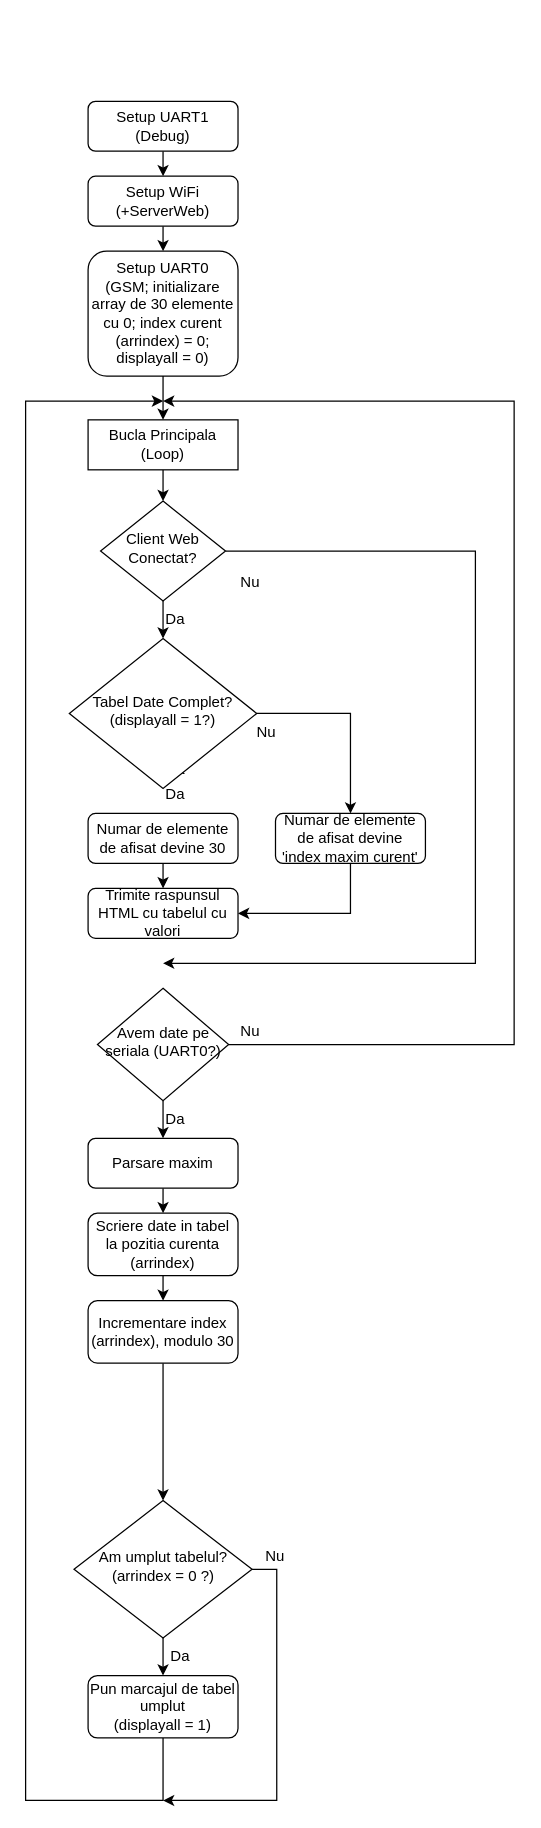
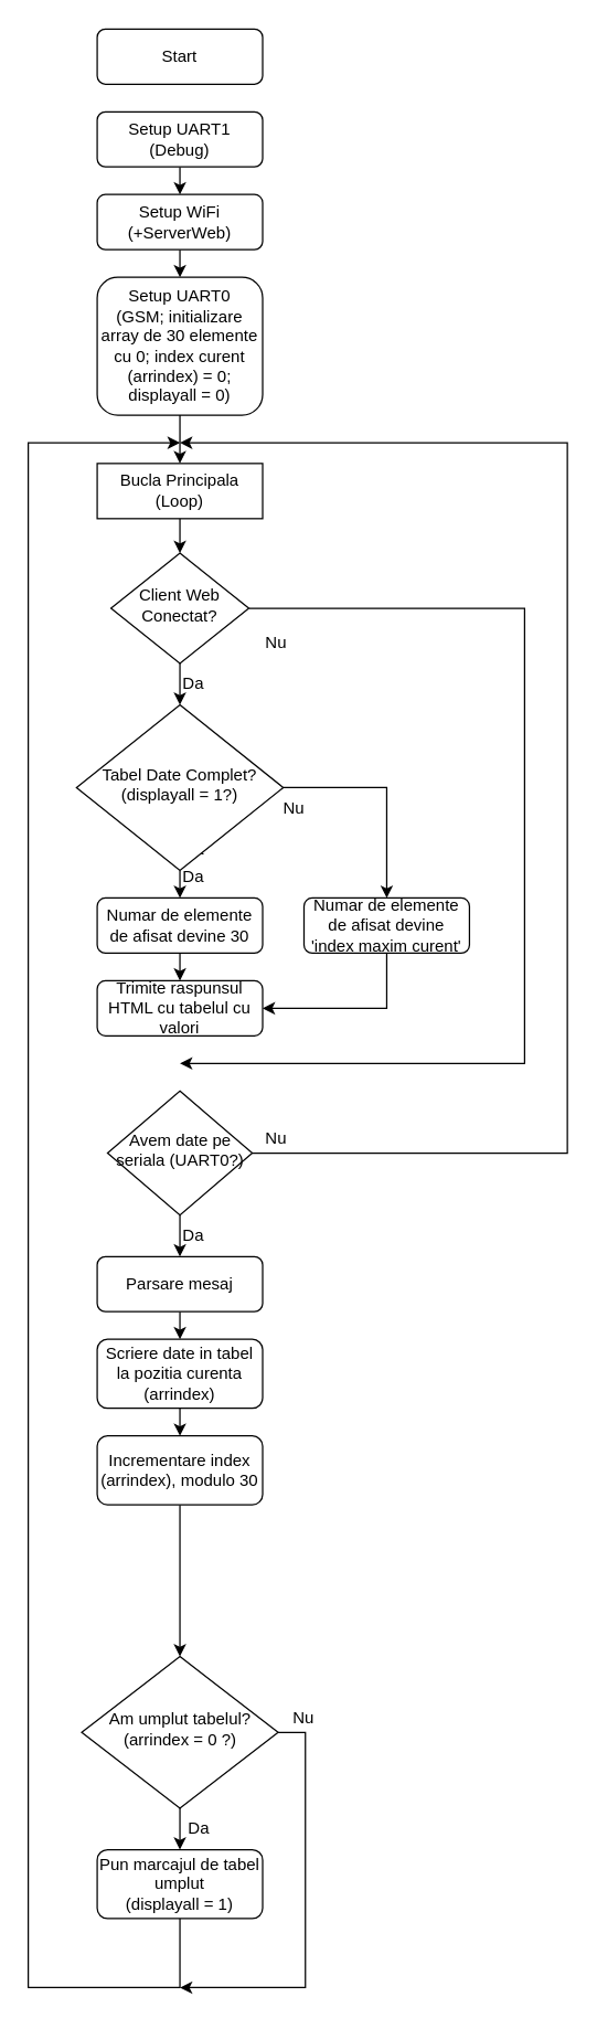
  <mxCell id="0" />
  <mxCell id="1" parent="0" />
+ <mxCell id="2" value="Start" style="rounded=1;whiteSpace=wrap;html=1;fontSize=12;glass=0;strokeWidth=1;shadow=0;" parent="1" vertex="1"><mxGeometry x="70" y="20" width="120" height="40" as="geometry" /></mxCell>
  <mxCell id="3" style="edgeStyle=orthogonalEdgeStyle;rounded=0;orthogonalLoop=1;jettySize=auto;html=1;exitX=0.5;exitY=1;exitDx=0;exitDy=0;entryX=0.5;entryY=0;entryDx=0;entryDy=0;" parent="1" source="5" target="20" edge="1"><mxGeometry relative="1" as="geometry" /></mxCell>
  <mxCell id="4" style="edgeStyle=orthogonalEdgeStyle;rounded=0;orthogonalLoop=1;jettySize=auto;html=1;exitX=1;exitY=0.5;exitDx=0;exitDy=0;" parent="1" source="5" edge="1"><mxGeometry relative="1" as="geometry"><mxPoint x="130" y="770" as="targetPoint" /><Array as="points"><mxPoint x="380" y="440" /><mxPoint x="380" y="770" /></Array></mxGeometry></mxCell>
  <mxCell id="5" value="Client Web Conectat?" style="rhombus;whiteSpace=wrap;html=1;shadow=0;fontFamily=Helvetica;fontSize=12;align=center;strokeWidth=1;spacing=6;spacingTop=-4;" parent="1" vertex="1"><mxGeometry x="80" y="400" width="100" height="80" as="geometry" /></mxCell>
  <mxCell id="6" style="edgeStyle=orthogonalEdgeStyle;rounded=0;orthogonalLoop=1;jettySize=auto;html=1;entryX=0.5;entryY=0;entryDx=0;entryDy=0;" parent="1" target="8" edge="1"><mxGeometry relative="1" as="geometry"><mxPoint x="130" y="110" as="sourcePoint" /></mxGeometry></mxCell>
  <mxCell id="7" style="edgeStyle=orthogonalEdgeStyle;rounded=0;orthogonalLoop=1;jettySize=auto;html=1;exitX=0.5;exitY=1;exitDx=0;exitDy=0;entryX=0.5;entryY=0;entryDx=0;entryDy=0;" parent="1" source="8" target="15" edge="1"><mxGeometry relative="1" as="geometry" /></mxCell>
  <mxCell id="8" value="Setup UART1&lt;br&gt;(Debug)" style="rounded=1;whiteSpace=wrap;html=1;fontSize=12;glass=0;strokeWidth=1;shadow=0;" parent="1" vertex="1"><mxGeometry x="70" y="80" width="120" height="40" as="geometry" /></mxCell>
  <mxCell id="9" style="edgeStyle=orthogonalEdgeStyle;rounded=0;orthogonalLoop=1;jettySize=auto;html=1;exitX=0.5;exitY=1;exitDx=0;exitDy=0;entryX=0.5;entryY=0;entryDx=0;entryDy=0;" parent="1" source="10" target="5" edge="1"><mxGeometry relative="1" as="geometry" /></mxCell>
  <mxCell id="10" value="Bucla Principala&lt;br&gt;(Loop)" style="whiteSpace=wrap;html=1;fontSize=12;glass=0;strokeWidth=1;shadow=0;rounded=0;" parent="1" vertex="1"><mxGeometry x="70" y="335" width="120" height="40" as="geometry" /></mxCell>
  <mxCell id="11" value="Da" style="text;html=1;strokeColor=none;fillColor=none;align=center;verticalAlign=middle;whiteSpace=wrap;rounded=0;" parent="1" vertex="1"><mxGeometry x="110" y="600" width="60" height="30" as="geometry" /></mxCell>
  <mxCell id="12" style="edgeStyle=orthogonalEdgeStyle;rounded=0;orthogonalLoop=1;jettySize=auto;html=1;exitX=0.5;exitY=1;exitDx=0;exitDy=0;entryX=0.5;entryY=0;entryDx=0;entryDy=0;" parent="1" source="13" target="24" edge="1"><mxGeometry relative="1" as="geometry" /></mxCell>
  <mxCell id="13" value="Numar de elemente de afisat devine 30" style="rounded=1;whiteSpace=wrap;html=1;fontSize=12;glass=0;strokeWidth=1;shadow=0;" parent="1" vertex="1"><mxGeometry x="70" y="650" width="120" height="40" as="geometry" /></mxCell>
  <mxCell id="14" style="edgeStyle=orthogonalEdgeStyle;rounded=0;orthogonalLoop=1;jettySize=auto;html=1;exitX=0.5;exitY=1;exitDx=0;exitDy=0;entryX=0.5;entryY=0;entryDx=0;entryDy=0;" parent="1" source="15" target="17" edge="1"><mxGeometry relative="1" as="geometry" /></mxCell>
  <mxCell id="15" value="Setup WiFi&lt;br&gt;(+ServerWeb)" style="rounded=1;whiteSpace=wrap;html=1;fontSize=12;glass=0;strokeWidth=1;shadow=0;" parent="1" vertex="1"><mxGeometry x="70" y="140" width="120" height="40" as="geometry" /></mxCell>
  <mxCell id="16" style="edgeStyle=orthogonalEdgeStyle;rounded=0;orthogonalLoop=1;jettySize=auto;html=1;exitX=0.5;exitY=1;exitDx=0;exitDy=0;" parent="1" source="17" target="10" edge="1"><mxGeometry relative="1" as="geometry" /></mxCell>
  <mxCell id="17" value="Setup UART0&lt;br&gt;(GSM; initializare array de 30 elemente cu 0; index curent (arrindex) = 0; displayall = 0)" style="rounded=1;whiteSpace=wrap;html=1;fontSize=12;glass=0;strokeWidth=1;shadow=0;" parent="1" vertex="1"><mxGeometry x="70" y="200" width="120" height="100" as="geometry" /></mxCell>
+ <mxCell id="18" style="edgeStyle=orthogonalEdgeStyle;rounded=0;orthogonalLoop=1;jettySize=auto;html=1;exitX=0.5;exitY=1;exitDx=0;exitDy=0;entryX=0.5;entryY=0;entryDx=0;entryDy=0;" parent="1" source="20" target="13" edge="1"><mxGeometry relative="1" as="geometry" /></mxCell>
  <mxCell id="19" style="edgeStyle=orthogonalEdgeStyle;rounded=0;orthogonalLoop=1;jettySize=auto;html=1;exitX=1;exitY=0.5;exitDx=0;exitDy=0;" parent="1" source="20" target="22" edge="1"><mxGeometry relative="1" as="geometry" /></mxCell>
  <mxCell id="20" value="Tabel Date Complet?&lt;br&gt;(displayall = 1?)" style="rhombus;whiteSpace=wrap;html=1;shadow=0;fontFamily=Helvetica;fontSize=12;align=center;strokeWidth=1;spacing=6;spacingTop=-4;" parent="1" vertex="1"><mxGeometry x="55" y="510" width="150" height="120" as="geometry" /></mxCell>
  <mxCell id="21" style="edgeStyle=orthogonalEdgeStyle;rounded=0;orthogonalLoop=1;jettySize=auto;html=1;exitX=0.5;exitY=1;exitDx=0;exitDy=0;entryX=1;entryY=0.5;entryDx=0;entryDy=0;" parent="1" source="22" target="24" edge="1"><mxGeometry relative="1" as="geometry" /></mxCell>
  <mxCell id="22" value="Numar de elemente de afisat devine 'index maxim curent'" style="rounded=1;whiteSpace=wrap;html=1;fontSize=12;glass=0;strokeWidth=1;shadow=0;" parent="1" vertex="1"><mxGeometry x="220" y="650" width="120" height="40" as="geometry" /></mxCell>
  <mxCell id="23" value="Nu" style="text;html=1;strokeColor=none;fillColor=none;align=center;verticalAlign=middle;whiteSpace=wrap;rounded=0;" parent="1" vertex="1"><mxGeometry x="182.5" y="570" width="60" height="30" as="geometry" /></mxCell>
  <mxCell id="24" value="Trimite raspunsul HTML cu tabelul cu valori" style="rounded=1;whiteSpace=wrap;html=1;fontSize=12;glass=0;strokeWidth=1;shadow=0;" parent="1" vertex="1"><mxGeometry x="70" y="710" width="120" height="40" as="geometry" /></mxCell>
  <mxCell id="25" style="edgeStyle=orthogonalEdgeStyle;rounded=0;orthogonalLoop=1;jettySize=auto;html=1;exitX=0.5;exitY=1;exitDx=0;exitDy=0;entryX=0.5;entryY=0;entryDx=0;entryDy=0;" parent="1" source="27" target="31" edge="1"><mxGeometry relative="1" as="geometry" /></mxCell>
  <mxCell id="26" style="edgeStyle=orthogonalEdgeStyle;rounded=0;orthogonalLoop=1;jettySize=auto;html=1;exitX=1;exitY=0.5;exitDx=0;exitDy=0;" parent="1" source="27" edge="1"><mxGeometry relative="1" as="geometry"><mxPoint x="130" y="320" as="targetPoint" /><Array as="points"><mxPoint x="411" y="835" /><mxPoint x="411" y="320" /></Array></mxGeometry></mxCell>
  <mxCell id="27" value="Avem date pe&lt;br&gt;seriala (UART0?)" style="rhombus;whiteSpace=wrap;html=1;shadow=0;fontFamily=Helvetica;fontSize=12;align=center;strokeWidth=1;spacing=6;spacingTop=-4;" parent="1" vertex="1"><mxGeometry x="77.5" y="790" width="105" height="90" as="geometry" /></mxCell>
  <mxCell id="28" value="Nu" style="text;html=1;strokeColor=none;fillColor=none;align=center;verticalAlign=middle;whiteSpace=wrap;rounded=0;" parent="1" vertex="1"><mxGeometry x="170" y="450" width="60" height="30" as="geometry" /></mxCell>
  <mxCell id="29" value="Da" style="text;html=1;strokeColor=none;fillColor=none;align=center;verticalAlign=middle;whiteSpace=wrap;rounded=0;" parent="1" vertex="1"><mxGeometry x="110" y="480" width="60" height="30" as="geometry" /></mxCell>
  <mxCell id="30" style="edgeStyle=orthogonalEdgeStyle;rounded=0;orthogonalLoop=1;jettySize=auto;html=1;exitX=0.5;exitY=1;exitDx=0;exitDy=0;entryX=0.5;entryY=0;entryDx=0;entryDy=0;" parent="1" source="31" target="35" edge="1"><mxGeometry relative="1" as="geometry" /></mxCell>
- <mxCell id="31" value="Parsare maxim" style="rounded=1;whiteSpace=wrap;html=1;fontSize=12;glass=0;strokeWidth=1;shadow=0;" parent="1" vertex="1"><mxGeometry x="70" y="910" width="120" height="40" as="geometry" /></mxCell>
+ <mxCell id="31" value="Parsare mesaj" style="rounded=1;whiteSpace=wrap;html=1;fontSize=12;glass=0;strokeWidth=1;shadow=0;" parent="1" vertex="1"><mxGeometry x="70" y="910" width="120" height="40" as="geometry" /></mxCell>
  <mxCell id="32" value="Da" style="text;html=1;strokeColor=none;fillColor=none;align=center;verticalAlign=middle;whiteSpace=wrap;rounded=0;" parent="1" vertex="1"><mxGeometry x="110" y="880" width="60" height="30" as="geometry" /></mxCell>
  <mxCell id="33" value="Da" style="text;html=1;strokeColor=none;fillColor=none;align=center;verticalAlign=middle;whiteSpace=wrap;rounded=0;" parent="1" vertex="1"><mxGeometry x="110" y="620" width="60" height="30" as="geometry" /></mxCell>
  <mxCell id="34" style="edgeStyle=orthogonalEdgeStyle;rounded=0;orthogonalLoop=1;jettySize=auto;html=1;exitX=0.5;exitY=1;exitDx=0;exitDy=0;entryX=0.5;entryY=0;entryDx=0;entryDy=0;" parent="1" source="35" target="37" edge="1"><mxGeometry relative="1" as="geometry" /></mxCell>
  <mxCell id="35" value="Scriere date in tabel la pozitia curenta (arrindex)" style="rounded=1;whiteSpace=wrap;html=1;fontSize=12;glass=0;strokeWidth=1;shadow=0;" parent="1" vertex="1"><mxGeometry x="70" y="970" width="120" height="50" as="geometry" /></mxCell>
  <mxCell id="36" style="edgeStyle=orthogonalEdgeStyle;rounded=0;orthogonalLoop=1;jettySize=auto;html=1;exitX=0.5;exitY=1;exitDx=0;exitDy=0;entryX=0.5;entryY=0;entryDx=0;entryDy=0;" parent="1" source="37" target="40" edge="1"><mxGeometry relative="1" as="geometry" /></mxCell>
  <mxCell id="37" value="Incrementare index (arrindex), modulo 30" style="rounded=1;whiteSpace=wrap;html=1;fontSize=12;glass=0;strokeWidth=1;shadow=0;" parent="1" vertex="1"><mxGeometry x="70" y="1040" width="120" height="50" as="geometry" /></mxCell>
  <mxCell id="38" style="edgeStyle=orthogonalEdgeStyle;rounded=0;orthogonalLoop=1;jettySize=auto;html=1;exitX=0.5;exitY=1;exitDx=0;exitDy=0;entryX=0.5;entryY=0;entryDx=0;entryDy=0;" parent="1" source="40" target="42" edge="1"><mxGeometry relative="1" as="geometry" /></mxCell>
  <mxCell id="39" style="edgeStyle=orthogonalEdgeStyle;rounded=0;orthogonalLoop=1;jettySize=auto;html=1;exitX=1;exitY=0.5;exitDx=0;exitDy=0;" edge="1" parent="1" source="40"><mxGeometry relative="1" as="geometry"><mxPoint x="130" y="1440" as="targetPoint" /><Array as="points"><mxPoint x="221" y="1255" /><mxPoint x="221" y="1440" /></Array></mxGeometry></mxCell>
  <mxCell id="40" value="Am umplut tabelul?&lt;br&gt;(arrindex = 0 ?)" style="rhombus;whiteSpace=wrap;html=1;shadow=0;fontFamily=Helvetica;fontSize=12;align=center;strokeWidth=1;spacing=6;spacingTop=-4;" parent="1" vertex="1"><mxGeometry x="58.75" y="1200" width="142.5" height="110" as="geometry" /></mxCell>
  <mxCell id="41" style="edgeStyle=orthogonalEdgeStyle;rounded=0;orthogonalLoop=1;jettySize=auto;html=1;exitX=0.5;exitY=1;exitDx=0;exitDy=0;" parent="1" source="42" edge="1"><mxGeometry relative="1" as="geometry"><mxPoint x="130" y="320" as="targetPoint" /><Array as="points"><mxPoint x="130" y="1440" /><mxPoint x="20" y="1440" /><mxPoint x="20" y="320" /></Array></mxGeometry></mxCell>
  <mxCell id="42" value="Pun marcajul de tabel umplut&lt;br&gt;(displayall = 1)" style="rounded=1;whiteSpace=wrap;html=1;fontSize=12;glass=0;strokeWidth=1;shadow=0;" parent="1" vertex="1"><mxGeometry x="70" y="1340" width="120" height="50" as="geometry" /></mxCell>
  <mxCell id="43" value="Da" style="text;html=1;strokeColor=none;fillColor=none;align=center;verticalAlign=middle;whiteSpace=wrap;rounded=0;" parent="1" vertex="1"><mxGeometry x="113.75" y="1310" width="60" height="30" as="geometry" /></mxCell>
  <mxCell id="44" value="Nu" style="text;html=1;strokeColor=none;fillColor=none;align=center;verticalAlign=middle;whiteSpace=wrap;rounded=0;" parent="1" vertex="1"><mxGeometry x="170" y="810" width="60" height="30" as="geometry" /></mxCell>
  <mxCell id="45" style="edgeStyle=orthogonalEdgeStyle;rounded=0;orthogonalLoop=1;jettySize=auto;html=1;exitX=0.5;exitY=1;exitDx=0;exitDy=0;" parent="1" source="23" target="23" edge="1"><mxGeometry relative="1" as="geometry" /></mxCell>
  <mxCell id="46" value="Nu" style="text;html=1;strokeColor=none;fillColor=none;align=center;verticalAlign=middle;whiteSpace=wrap;rounded=0;" vertex="1" parent="1"><mxGeometry x="190" y="1230" width="60" height="30" as="geometry" /></mxCell>
